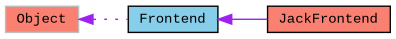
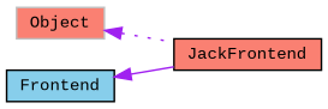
  digraph {
    fontname="Liberation Mono"
    rankdir=LR
    node [color=black fillcolor=salmon fontname="Liberation Mono" fontsize=10 shape=record style=filled]
    edge [color=purple dir=back fontname="Liberation Mono" fontsize=10 labelfontname=FreeSans labelfontsize=10]
    n1 [color=grey75 height=0.2 label=Object width=0.4]
    n2 [fillcolor=skyblue height=0.2 label=Frontend width=0.4]
    n3 [height=0.2 label=JackFrontend width=0.4]
-   n1 -> n2 [style=dotted]
+   n1 -> n3 [style=dotted]
    n2 -> n3 [style=solid]
  }
